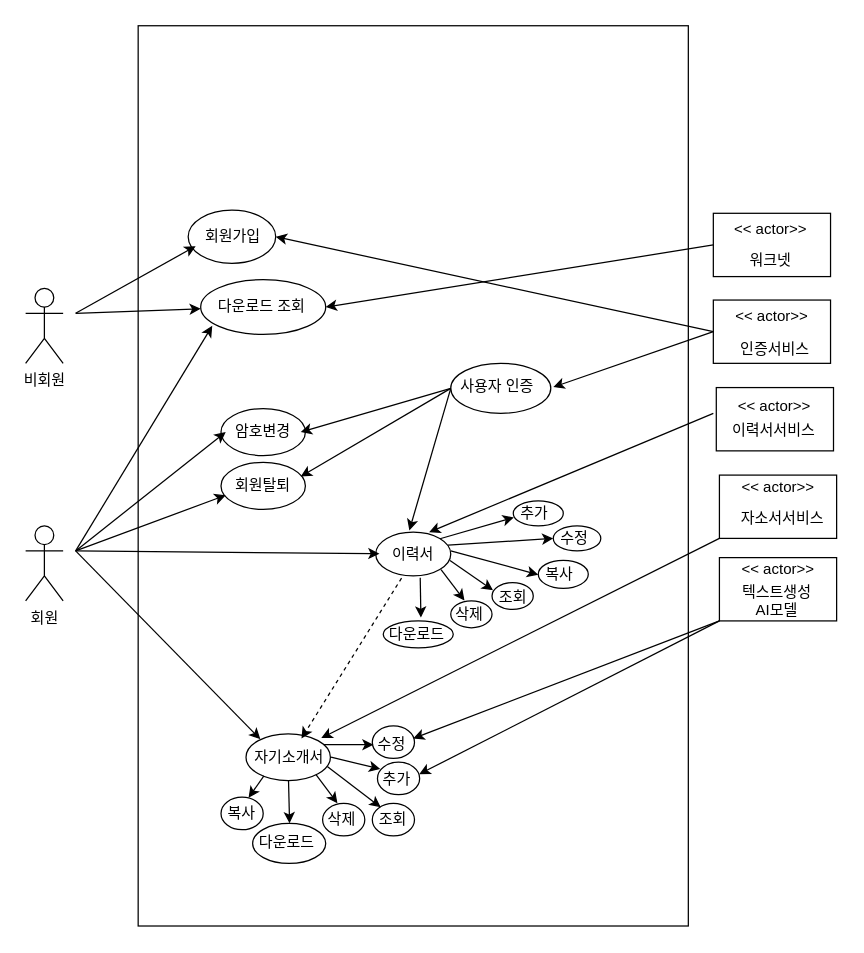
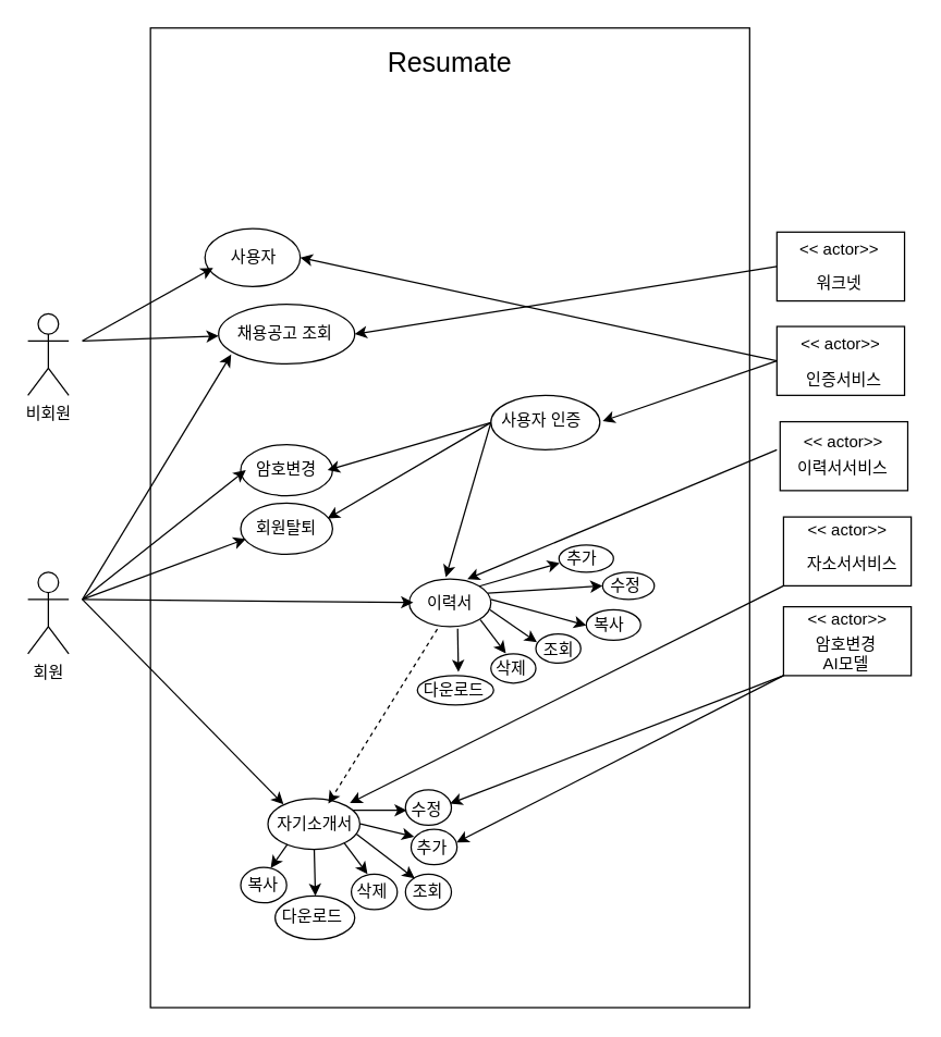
  <mxCell id="0" />
  <mxCell id="1" parent="0" />
  <mxCell id="2" value="" style="rounded=0;whiteSpace=wrap;html=1;" parent="1" vertex="1"><mxGeometry x="110" y="20" width="440" height="720" as="geometry" /></mxCell>
  <mxCell id="3" value="" style="ellipse;whiteSpace=wrap;html=1;" parent="1" vertex="1"><mxGeometry x="176.25" y="637" width="33.75" height="26" as="geometry" /></mxCell>
  <mxCell id="4" value="" style="ellipse;whiteSpace=wrap;html=1;" parent="1" vertex="1"><mxGeometry x="201.56" y="658" width="58.44" height="32" as="geometry" /></mxCell>
  <mxCell id="5" value="" style="ellipse;whiteSpace=wrap;html=1;" parent="1" vertex="1"><mxGeometry x="257.5" y="642" width="33.75" height="26" as="geometry" /></mxCell>
  <mxCell id="6" value="" style="ellipse;whiteSpace=wrap;html=1;" parent="1" vertex="1"><mxGeometry x="297.25" y="642" width="33.75" height="26" as="geometry" /></mxCell>
  <mxCell id="7" value="" style="ellipse;whiteSpace=wrap;html=1;" parent="1" vertex="1"><mxGeometry x="301.37" y="609" width="33.75" height="26" as="geometry" /></mxCell>
  <mxCell id="8" value="" style="ellipse;whiteSpace=wrap;html=1;" parent="1" vertex="1"><mxGeometry x="297.25" y="580" width="33.75" height="26" as="geometry" /></mxCell>
  <mxCell id="9" value="" style="ellipse;whiteSpace=wrap;html=1;" parent="1" vertex="1"><mxGeometry x="306" y="496" width="56" height="21.47" as="geometry" /></mxCell>
  <mxCell id="10" value="" style="ellipse;whiteSpace=wrap;html=1;" parent="1" vertex="1"><mxGeometry x="360" y="480" width="33" height="21.47" as="geometry" /></mxCell>
  <mxCell id="11" value="" style="ellipse;whiteSpace=wrap;html=1;" parent="1" vertex="1"><mxGeometry x="393" y="465.38" width="33" height="21.47" as="geometry" /></mxCell>
  <mxCell id="12" value="" style="ellipse;whiteSpace=wrap;html=1;" parent="1" vertex="1"><mxGeometry x="430" y="447.5" width="40" height="22.5" as="geometry" /></mxCell>
  <mxCell id="13" value="" style="ellipse;whiteSpace=wrap;html=1;" parent="1" vertex="1"><mxGeometry x="442" y="420" width="38" height="20" as="geometry" /></mxCell>
  <mxCell id="14" value="" style="ellipse;whiteSpace=wrap;html=1;" parent="1" vertex="1"><mxGeometry x="410" y="400" width="40" height="20" as="geometry" /></mxCell>
  <mxCell id="15" value="" style="rounded=0;whiteSpace=wrap;html=1;" parent="1" vertex="1"><mxGeometry x="574.87" y="445.38" width="93.74" height="50.62" as="geometry" /></mxCell>
  <mxCell id="16" value="" style="rounded=0;whiteSpace=wrap;html=1;" parent="1" vertex="1"><mxGeometry x="574.87" y="379.38" width="93.74" height="50.62" as="geometry" /></mxCell>
  <mxCell id="17" value="" style="rounded=0;whiteSpace=wrap;html=1;" parent="1" vertex="1"><mxGeometry x="572.37" y="309.38" width="93.74" height="50.62" as="geometry" /></mxCell>
  <mxCell id="18" value="" style="rounded=0;whiteSpace=wrap;html=1;" parent="1" vertex="1"><mxGeometry x="570" y="239.38" width="93.74" height="50.62" as="geometry" /></mxCell>
  <mxCell id="19" value="" style="rounded=0;whiteSpace=wrap;html=1;" parent="1" vertex="1"><mxGeometry x="570" y="170" width="93.74" height="50.62" as="geometry" /></mxCell>
  <mxCell id="20" value="" style="ellipse;whiteSpace=wrap;html=1;" parent="1" vertex="1"><mxGeometry x="360" y="290" width="80" height="40" as="geometry" /></mxCell>
  <mxCell id="21" value="" style="ellipse;whiteSpace=wrap;html=1;" parent="1" vertex="1"><mxGeometry x="196.25" y="586.25" width="67.5" height="37.5" as="geometry" /></mxCell>
  <mxCell id="22" value="" style="ellipse;whiteSpace=wrap;html=1;" parent="1" vertex="1"><mxGeometry x="300" y="425" width="60" height="35" as="geometry" /></mxCell>
  <mxCell id="23" value="" style="ellipse;whiteSpace=wrap;html=1;" parent="1" vertex="1"><mxGeometry x="176.25" y="369.25" width="67.5" height="37.5" as="geometry" /></mxCell>
  <mxCell id="24" value="" style="ellipse;whiteSpace=wrap;html=1;" parent="1" vertex="1"><mxGeometry x="176.25" y="326.25" width="67.5" height="37.5" as="geometry" /></mxCell>
  <mxCell id="25" value="" style="ellipse;whiteSpace=wrap;html=1;" parent="1" vertex="1"><mxGeometry x="160" y="223.13" width="100" height="43.75" as="geometry" /></mxCell>
  <mxCell id="26" value="" style="ellipse;whiteSpace=wrap;html=1;" parent="1" vertex="1"><mxGeometry x="150" y="167.5" width="70" height="42.5" as="geometry" /></mxCell>
  <mxCell id="27" value="회원" style="shape=umlActor;verticalLabelPosition=bottom;verticalAlign=top;html=1;outlineConnect=0;" parent="1" vertex="1"><mxGeometry x="20" y="420" width="30" height="60" as="geometry" /></mxCell>
  <mxCell id="28" value="비회원" style="shape=umlActor;verticalLabelPosition=bottom;verticalAlign=top;html=1;outlineConnect=0;" parent="1" vertex="1"><mxGeometry x="20" y="230" width="30" height="60" as="geometry" /></mxCell>
+ <mxCell id="29" value="&lt;font style=&quot;font-size: 20px;&quot;&gt;Resumate&lt;/font&gt;" style="text;html=1;strokeColor=none;fillColor=none;align=center;verticalAlign=middle;whiteSpace=wrap;rounded=0;" parent="1" vertex="1"><mxGeometry x="280" y="30" width="100" height="30" as="geometry" /></mxCell>
  <mxCell id="30" value="" style="endArrow=classic;html=1;rounded=0;entryX=0;entryY=0.75;entryDx=0;entryDy=0;" parent="1" target="31" edge="1"><mxGeometry width="50" height="50" relative="1" as="geometry"><mxPoint x="60" y="250" as="sourcePoint" /><mxPoint x="151" y="200" as="targetPoint" /></mxGeometry></mxCell>
- <mxCell id="31" value="회원가입" style="text;html=1;strokeColor=none;fillColor=none;align=center;verticalAlign=middle;whiteSpace=wrap;rounded=0;" parent="1" vertex="1"><mxGeometry x="156" y="173.75" width="60" height="30" as="geometry" /></mxCell>
- <mxCell id="32" value="다운로드 조회" style="text;html=1;strokeColor=none;fillColor=none;align=center;verticalAlign=middle;whiteSpace=wrap;rounded=0;" parent="1" vertex="1"><mxGeometry x="169.25" y="230" width="80" height="30" as="geometry" /></mxCell>
+ <mxCell id="31" value="사용자" style="text;html=1;strokeColor=none;fillColor=none;align=center;verticalAlign=middle;whiteSpace=wrap;rounded=0;" parent="1" vertex="1"><mxGeometry x="156" y="173.75" width="60" height="30" as="geometry" /></mxCell>
+ <mxCell id="32" value="채용공고 조회" style="text;html=1;strokeColor=none;fillColor=none;align=center;verticalAlign=middle;whiteSpace=wrap;rounded=0;" parent="1" vertex="1"><mxGeometry x="169.25" y="230" width="80" height="30" as="geometry" /></mxCell>
  <mxCell id="33" value="암호변경" style="text;html=1;strokeColor=none;fillColor=none;align=center;verticalAlign=middle;whiteSpace=wrap;rounded=0;" parent="1" vertex="1"><mxGeometry x="180" y="330" width="60" height="30" as="geometry" /></mxCell>
  <mxCell id="34" value="회원탈퇴" style="text;html=1;strokeColor=none;fillColor=none;align=center;verticalAlign=middle;whiteSpace=wrap;rounded=0;" parent="1" vertex="1"><mxGeometry x="180" y="373" width="60" height="30" as="geometry" /></mxCell>
  <mxCell id="35" value="" style="endArrow=classic;html=1;rounded=0;" parent="1" target="25" edge="1"><mxGeometry width="50" height="50" relative="1" as="geometry"><mxPoint x="60" y="250" as="sourcePoint" /><mxPoint x="110" y="250" as="targetPoint" /></mxGeometry></mxCell>
  <mxCell id="36" value="" style="endArrow=classic;html=1;rounded=0;entryX=0;entryY=1;entryDx=0;entryDy=0;" parent="1" target="32" edge="1"><mxGeometry width="50" height="50" relative="1" as="geometry"><mxPoint x="60" y="440" as="sourcePoint" /><mxPoint x="153.6" y="260" as="targetPoint" /></mxGeometry></mxCell>
  <mxCell id="37" value="" style="endArrow=classic;html=1;rounded=0;entryX=0;entryY=0.5;entryDx=0;entryDy=0;" parent="1" target="33" edge="1"><mxGeometry width="50" height="50" relative="1" as="geometry"><mxPoint x="60" y="440" as="sourcePoint" /><mxPoint x="120" y="390" as="targetPoint" /></mxGeometry></mxCell>
  <mxCell id="38" value="" style="endArrow=classic;html=1;rounded=0;entryX=0;entryY=0.75;entryDx=0;entryDy=0;" parent="1" target="34" edge="1"><mxGeometry width="50" height="50" relative="1" as="geometry"><mxPoint x="60" y="440" as="sourcePoint" /><mxPoint x="180" y="390" as="targetPoint" /></mxGeometry></mxCell>
  <mxCell id="39" value="" style="endArrow=classic;html=1;rounded=0;" parent="1" target="40" edge="1"><mxGeometry width="50" height="50" relative="1" as="geometry"><mxPoint x="60" y="440" as="sourcePoint" /><mxPoint x="270" y="350" as="targetPoint" /></mxGeometry></mxCell>
  <mxCell id="40" value="이력서" style="text;html=1;strokeColor=none;fillColor=none;align=center;verticalAlign=middle;whiteSpace=wrap;rounded=0;" parent="1" vertex="1"><mxGeometry x="303" y="430" width="54" height="25" as="geometry" /></mxCell>
  <mxCell id="41" value="" style="endArrow=classic;html=1;rounded=0;entryX=0.164;entryY=0.022;entryDx=0;entryDy=0;entryPerimeter=0;" parent="1" target="42" edge="1"><mxGeometry width="50" height="50" relative="1" as="geometry"><mxPoint x="60" y="440" as="sourcePoint" /><mxPoint x="110" y="475" as="targetPoint" /></mxGeometry></mxCell>
  <mxCell id="42" value="자기소개서" style="text;html=1;strokeColor=none;fillColor=none;align=center;verticalAlign=middle;whiteSpace=wrap;rounded=0;" parent="1" vertex="1"><mxGeometry x="196.25" y="590" width="70" height="30" as="geometry" /></mxCell>
  <mxCell id="43" value="" style="endArrow=classic;html=1;rounded=0;exitX=0.896;exitY=0.011;exitDx=0;exitDy=0;exitPerimeter=0;entryX=0.013;entryY=0.66;entryDx=0;entryDy=0;entryPerimeter=0;" parent="1" source="40" target="44" edge="1"><mxGeometry width="50" height="50" relative="1" as="geometry"><mxPoint x="340" y="430" as="sourcePoint" /><mxPoint x="360" y="410" as="targetPoint" /></mxGeometry></mxCell>
  <mxCell id="44" value="추가" style="text;strokeColor=none;fillColor=none;align=left;verticalAlign=middle;spacingLeft=4;spacingRight=4;overflow=hidden;points=[[0,0.5],[1,0.5]];portConstraint=eastwest;rotatable=0;whiteSpace=wrap;html=1;" parent="1" vertex="1"><mxGeometry x="410" y="400" width="40" height="20" as="geometry" /></mxCell>
  <mxCell id="45" value="" style="endArrow=classic;html=1;rounded=0;entryX=0;entryY=0.5;entryDx=0;entryDy=0;exitX=0.964;exitY=0.299;exitDx=0;exitDy=0;exitPerimeter=0;" parent="1" source="22" target="46" edge="1"><mxGeometry width="50" height="50" relative="1" as="geometry"><mxPoint x="358" y="434" as="sourcePoint" /><mxPoint x="410" y="380" as="targetPoint" /></mxGeometry></mxCell>
  <mxCell id="46" value="수정" style="text;strokeColor=none;fillColor=none;align=left;verticalAlign=middle;spacingLeft=4;spacingRight=4;overflow=hidden;points=[[0,0.5],[1,0.5]];portConstraint=eastwest;rotatable=0;whiteSpace=wrap;html=1;" parent="1" vertex="1"><mxGeometry x="442" y="420" width="38" height="20" as="geometry" /></mxCell>
  <mxCell id="47" value="" style="endArrow=classic;html=1;rounded=0;entryX=0;entryY=0.5;entryDx=0;entryDy=0;" parent="1" target="48" edge="1"><mxGeometry width="50" height="50" relative="1" as="geometry"><mxPoint x="360" y="440" as="sourcePoint" /><mxPoint x="425" y="395" as="targetPoint" /></mxGeometry></mxCell>
  <mxCell id="48" value="복사" style="text;strokeColor=none;fillColor=none;align=left;verticalAlign=middle;spacingLeft=4;spacingRight=4;overflow=hidden;points=[[0,0.5],[1,0.5]];portConstraint=eastwest;rotatable=0;whiteSpace=wrap;html=1;" parent="1" vertex="1"><mxGeometry x="430" y="448" width="40" height="22" as="geometry" /></mxCell>
  <mxCell id="49" value="" style="endArrow=classic;html=1;rounded=0;exitX=0.99;exitY=0.646;exitDx=0;exitDy=0;exitPerimeter=0;entryX=-0.061;entryY=0.232;entryDx=0;entryDy=0;entryPerimeter=0;" parent="1" source="22" target="50" edge="1"><mxGeometry width="50" height="50" relative="1" as="geometry"><mxPoint x="363.88" y="445.66" as="sourcePoint" /><mxPoint x="390" y="460" as="targetPoint" /></mxGeometry></mxCell>
  <mxCell id="50" value="조회" style="text;html=1;strokeColor=none;fillColor=none;align=center;verticalAlign=middle;whiteSpace=wrap;rounded=0;" parent="1" vertex="1"><mxGeometry x="395.5" y="466.85" width="28" height="20" as="geometry" /></mxCell>
  <mxCell id="51" value="" style="endArrow=classic;html=1;rounded=0;exitX=0.912;exitY=1.001;exitDx=0;exitDy=0;exitPerimeter=0;entryX=0.371;entryY=0.133;entryDx=0;entryDy=0;entryPerimeter=0;" parent="1" source="40" target="52" edge="1"><mxGeometry width="50" height="50" relative="1" as="geometry"><mxPoint x="270" y="470" as="sourcePoint" /><mxPoint x="320" y="420" as="targetPoint" /></mxGeometry></mxCell>
  <mxCell id="52" value="삭제" style="text;strokeColor=none;fillColor=none;align=left;verticalAlign=middle;spacingLeft=4;spacingRight=4;overflow=hidden;points=[[0,0.5],[1,0.5]];portConstraint=eastwest;rotatable=0;whiteSpace=wrap;html=1;" parent="1" vertex="1"><mxGeometry x="358" y="475.73" width="35" height="30" as="geometry" /></mxCell>
  <mxCell id="53" value="" style="endArrow=classic;html=1;rounded=0;exitX=0.593;exitY=1.044;exitDx=0;exitDy=0;exitPerimeter=0;entryX=0.479;entryY=0.049;entryDx=0;entryDy=0;entryPerimeter=0;" parent="1" source="22" target="54" edge="1"><mxGeometry width="50" height="50" relative="1" as="geometry"><mxPoint x="342.09" y="458.825" as="sourcePoint" /><mxPoint x="348" y="479" as="targetPoint" /></mxGeometry></mxCell>
  <mxCell id="54" value="다운로드" style="text;strokeColor=none;fillColor=none;align=left;verticalAlign=middle;spacingLeft=4;spacingRight=4;overflow=hidden;points=[[0,0.5],[1,0.5]];portConstraint=eastwest;rotatable=0;whiteSpace=wrap;html=1;" parent="1" vertex="1"><mxGeometry x="305" y="491.85" width="65" height="30.38" as="geometry" /></mxCell>
  <mxCell id="55" value="" style="endArrow=classic;html=1;rounded=0;exitX=0.344;exitY=1.051;exitDx=0;exitDy=0;dashed=1;exitPerimeter=0;" parent="1" source="22" target="42" edge="1"><mxGeometry width="50" height="50" relative="1" as="geometry"><mxPoint x="270" y="470" as="sourcePoint" /><mxPoint x="320" y="420" as="targetPoint" /></mxGeometry></mxCell>
  <mxCell id="56" value="" style="endArrow=classic;html=1;rounded=0;entryX=0.551;entryY=0.08;entryDx=0;entryDy=0;entryPerimeter=0;" parent="1" target="57" edge="1"><mxGeometry width="50" height="50" relative="1" as="geometry"><mxPoint x="210.583" y="620" as="sourcePoint" /><mxPoint x="198.917" y="635" as="targetPoint" /></mxGeometry></mxCell>
  <mxCell id="57" value="복사" style="text;strokeColor=none;fillColor=none;align=left;verticalAlign=middle;spacingLeft=4;spacingRight=4;overflow=hidden;points=[[0,0.5],[1,0.5]];portConstraint=eastwest;rotatable=0;whiteSpace=wrap;html=1;" parent="1" vertex="1"><mxGeometry x="176.25" y="635" width="40" height="30" as="geometry" /></mxCell>
  <mxCell id="58" value="" style="endArrow=classic;html=1;rounded=0;exitX=0.857;exitY=0.167;exitDx=0;exitDy=0;exitPerimeter=0;" parent="1" edge="1"><mxGeometry width="50" height="50" relative="1" as="geometry"><mxPoint x="258.24" y="595.01" as="sourcePoint" /><mxPoint x="298.25" y="595.003" as="targetPoint" /></mxGeometry></mxCell>
  <mxCell id="59" value="수정" style="text;strokeColor=none;fillColor=none;align=left;verticalAlign=middle;spacingLeft=4;spacingRight=4;overflow=hidden;points=[[0,0.5],[1,0.5]];portConstraint=eastwest;rotatable=0;whiteSpace=wrap;html=1;" parent="1" vertex="1"><mxGeometry x="296.25" y="580" width="40" height="30" as="geometry" /></mxCell>
  <mxCell id="60" value="" style="endArrow=classic;html=1;rounded=0;entryX=0.15;entryY=0.267;entryDx=0;entryDy=0;entryPerimeter=0;exitX=1;exitY=0.5;exitDx=0;exitDy=0;" parent="1" edge="1"><mxGeometry width="50" height="50" relative="1" as="geometry"><mxPoint x="264.25" y="605" as="sourcePoint" /><mxPoint x="303.65" y="614.476" as="targetPoint" /></mxGeometry></mxCell>
  <mxCell id="61" value="추가" style="text;strokeColor=none;fillColor=none;align=left;verticalAlign=middle;spacingLeft=4;spacingRight=4;overflow=hidden;points=[[0,0.5],[1,0.5]];portConstraint=eastwest;rotatable=0;whiteSpace=wrap;html=1;" parent="1" vertex="1"><mxGeometry x="300.25" y="609" width="36" height="28" as="geometry" /></mxCell>
  <mxCell id="62" value="" style="endArrow=classic;html=1;rounded=0;exitX=1;exitY=0.75;exitDx=0;exitDy=0;entryX=0.25;entryY=0;entryDx=0;entryDy=0;" parent="1" target="63" edge="1"><mxGeometry width="50" height="50" relative="1" as="geometry"><mxPoint x="261.25" y="612.5" as="sourcePoint" /><mxPoint x="300" y="640" as="targetPoint" /></mxGeometry></mxCell>
  <mxCell id="63" value="조회" style="text;html=1;strokeColor=none;fillColor=none;align=center;verticalAlign=middle;whiteSpace=wrap;rounded=0;" parent="1" vertex="1"><mxGeometry x="294" y="645" width="40" height="20" as="geometry" /></mxCell>
  <mxCell id="64" value="" style="endArrow=classic;html=1;rounded=0;entryX=0.376;entryY=0.064;entryDx=0;entryDy=0;entryPerimeter=0;" parent="1" target="65" edge="1"><mxGeometry width="50" height="50" relative="1" as="geometry"><mxPoint x="252.25" y="619" as="sourcePoint" /><mxPoint x="265.263" y="642" as="targetPoint" /></mxGeometry></mxCell>
  <mxCell id="65" value="삭제" style="text;strokeColor=none;fillColor=none;align=left;verticalAlign=middle;spacingLeft=4;spacingRight=4;overflow=hidden;points=[[0,0.5],[1,0.5]];portConstraint=eastwest;rotatable=0;whiteSpace=wrap;html=1;" parent="1" vertex="1"><mxGeometry x="256.25" y="640" width="35" height="30" as="geometry" /></mxCell>
  <mxCell id="66" value="" style="endArrow=classic;html=1;rounded=0;entryX=0.508;entryY=-0.005;entryDx=0;entryDy=0;entryPerimeter=0;exitX=0.5;exitY=1;exitDx=0;exitDy=0;" parent="1" target="67" edge="1"><mxGeometry width="50" height="50" relative="1" as="geometry"><mxPoint x="230.25" y="624" as="sourcePoint" /><mxPoint x="231.385" y="651.49" as="targetPoint" /></mxGeometry></mxCell>
  <mxCell id="67" value="다운로드" style="text;strokeColor=none;fillColor=none;align=left;verticalAlign=middle;spacingLeft=4;spacingRight=4;overflow=hidden;points=[[0,0.5],[1,0.5]];portConstraint=eastwest;rotatable=0;whiteSpace=wrap;html=1;" parent="1" vertex="1"><mxGeometry x="201.25" y="658" width="58.75" height="30" as="geometry" /></mxCell>
  <mxCell id="68" value="사용자 인증" style="text;strokeColor=none;fillColor=none;align=left;verticalAlign=middle;spacingLeft=4;spacingRight=4;overflow=hidden;points=[[0,0.5],[1,0.5]];portConstraint=eastwest;rotatable=0;whiteSpace=wrap;html=1;" parent="1" vertex="1"><mxGeometry x="362" y="294" width="80" height="30" as="geometry" /></mxCell>
  <mxCell id="69" value="" style="endArrow=classic;html=1;rounded=0;entryX=1;entryY=0.5;entryDx=0;entryDy=0;" parent="1" target="33" edge="1"><mxGeometry width="50" height="50" relative="1" as="geometry"><mxPoint x="360" y="310" as="sourcePoint" /><mxPoint x="430" y="370" as="targetPoint" /></mxGeometry></mxCell>
  <mxCell id="70" value="" style="endArrow=classic;html=1;rounded=0;exitX=0;exitY=0.5;exitDx=0;exitDy=0;entryX=1;entryY=0.25;entryDx=0;entryDy=0;" parent="1" source="20" target="34" edge="1"><mxGeometry width="50" height="50" relative="1" as="geometry"><mxPoint x="350" y="380" as="sourcePoint" /><mxPoint x="400" y="330" as="targetPoint" /></mxGeometry></mxCell>
  <mxCell id="71" value="" style="endArrow=classic;html=1;rounded=0;entryX=0.448;entryY=-0.04;entryDx=0;entryDy=0;entryPerimeter=0;" parent="1" target="22" edge="1"><mxGeometry width="50" height="50" relative="1" as="geometry"><mxPoint x="360" y="310" as="sourcePoint" /><mxPoint x="330" y="420" as="targetPoint" /></mxGeometry></mxCell>
  <mxCell id="72" value="&amp;lt;&amp;lt; actor&amp;gt;&amp;gt;" style="text;html=1;align=center;verticalAlign=middle;whiteSpace=wrap;rounded=0;" parent="1" vertex="1"><mxGeometry x="581.24" y="167.5" width="70" height="30" as="geometry" /></mxCell>
  <mxCell id="73" value="워크넷" style="text;html=1;align=center;verticalAlign=middle;whiteSpace=wrap;rounded=0;" parent="1" vertex="1"><mxGeometry x="586.24" y="193.13" width="60" height="30" as="geometry" /></mxCell>
  <mxCell id="74" value="&amp;lt;&amp;lt; actor&amp;gt;&amp;gt;" style="text;html=1;strokeColor=none;fillColor=none;align=center;verticalAlign=middle;whiteSpace=wrap;rounded=0;" parent="1" vertex="1"><mxGeometry x="581.74" y="238.37" width="70" height="30" as="geometry" /></mxCell>
  <mxCell id="75" value="인증서비스" style="text;html=1;strokeColor=none;fillColor=none;align=center;verticalAlign=middle;whiteSpace=wrap;rounded=0;" parent="1" vertex="1"><mxGeometry x="586.74" y="264" width="65" height="30" as="geometry" /></mxCell>
  <mxCell id="76" value="&amp;lt;&amp;lt; actor&amp;gt;&amp;gt;" style="text;html=1;strokeColor=none;fillColor=none;align=center;verticalAlign=middle;whiteSpace=wrap;rounded=0;" parent="1" vertex="1"><mxGeometry x="584.24" y="309.69" width="70" height="30" as="geometry" /></mxCell>
  <mxCell id="77" value="이력서서비스" style="text;html=1;strokeColor=none;fillColor=none;align=center;verticalAlign=middle;whiteSpace=wrap;rounded=0;" parent="1" vertex="1"><mxGeometry x="577.24" y="329.32" width="82.5" height="30" as="geometry" /></mxCell>
  <mxCell id="78" value="&amp;lt;&amp;lt; actor&amp;gt;&amp;gt;" style="text;html=1;strokeColor=none;fillColor=none;align=center;verticalAlign=middle;whiteSpace=wrap;rounded=0;" parent="1" vertex="1"><mxGeometry x="586.74" y="374.38" width="70" height="30" as="geometry" /></mxCell>
  <mxCell id="79" value="자소서서비스" style="text;html=1;strokeColor=none;fillColor=none;align=center;verticalAlign=middle;whiteSpace=wrap;rounded=0;" parent="1" vertex="1"><mxGeometry x="583.74" y="399.38" width="82.5" height="30" as="geometry" /></mxCell>
  <mxCell id="80" value="&amp;lt;&amp;lt; actor&amp;gt;&amp;gt;" style="text;html=1;strokeColor=none;fillColor=none;align=center;verticalAlign=middle;whiteSpace=wrap;rounded=0;" parent="1" vertex="1"><mxGeometry x="587.49" y="440.38" width="70" height="30" as="geometry" /></mxCell>
- <mxCell id="81" value="텍스트생성&lt;br&gt;AI모델" style="text;html=1;strokeColor=none;fillColor=none;align=center;verticalAlign=middle;whiteSpace=wrap;rounded=0;" parent="1" vertex="1"><mxGeometry x="581.99" y="465.38" width="77.5" height="30" as="geometry" /></mxCell>
+ <mxCell id="81" value="암호변경&lt;br&gt;AI모델" style="text;html=1;strokeColor=none;fillColor=none;align=center;verticalAlign=middle;whiteSpace=wrap;rounded=0;" parent="1" vertex="1"><mxGeometry x="581.99" y="465.38" width="77.5" height="30" as="geometry" /></mxCell>
  <mxCell id="82" value="" style="endArrow=classic;html=1;rounded=0;exitX=0;exitY=0.5;exitDx=0;exitDy=0;entryX=1;entryY=0.5;entryDx=0;entryDy=0;" parent="1" source="18" target="68" edge="1"><mxGeometry width="50" height="50" relative="1" as="geometry"><mxPoint x="240" y="410" as="sourcePoint" /><mxPoint x="290" y="360" as="targetPoint" /></mxGeometry></mxCell>
  <mxCell id="83" value="" style="endArrow=classic;html=1;rounded=0;entryX=1;entryY=0.5;entryDx=0;entryDy=0;exitX=0;exitY=0.5;exitDx=0;exitDy=0;" parent="1" source="18" target="26" edge="1"><mxGeometry width="50" height="50" relative="1" as="geometry"><mxPoint x="240" y="410" as="sourcePoint" /><mxPoint x="290" y="360" as="targetPoint" /></mxGeometry></mxCell>
  <mxCell id="84" value="" style="endArrow=classic;html=1;rounded=0;entryX=1;entryY=0.5;entryDx=0;entryDy=0;exitX=0;exitY=0.5;exitDx=0;exitDy=0;" parent="1" source="19" target="25" edge="1"><mxGeometry width="50" height="50" relative="1" as="geometry"><mxPoint x="240" y="410" as="sourcePoint" /><mxPoint x="290" y="360" as="targetPoint" /></mxGeometry></mxCell>
  <mxCell id="85" value="" style="endArrow=classic;html=1;rounded=0;entryX=0.712;entryY=0.001;entryDx=0;entryDy=0;entryPerimeter=0;" parent="1" target="22" edge="1"><mxGeometry width="50" height="50" relative="1" as="geometry"><mxPoint x="570" y="330" as="sourcePoint" /><mxPoint x="340" y="420" as="targetPoint" /></mxGeometry></mxCell>
  <mxCell id="86" value="" style="endArrow=classic;html=1;rounded=0;entryX=0.86;entryY=-0.011;entryDx=0;entryDy=0;entryPerimeter=0;exitX=0;exitY=1;exitDx=0;exitDy=0;" parent="1" source="16" target="42" edge="1"><mxGeometry width="50" height="50" relative="1" as="geometry"><mxPoint x="380" y="370" as="sourcePoint" /><mxPoint x="430" y="320" as="targetPoint" /></mxGeometry></mxCell>
  <mxCell id="87" value="" style="endArrow=classic;html=1;rounded=0;entryX=0.959;entryY=0.342;entryDx=0;entryDy=0;exitX=0;exitY=1;exitDx=0;exitDy=0;entryPerimeter=0;" parent="1" source="15" target="61" edge="1"><mxGeometry width="50" height="50" relative="1" as="geometry"><mxPoint x="440" y="590" as="sourcePoint" /><mxPoint x="490" y="540" as="targetPoint" /></mxGeometry></mxCell>
  <mxCell id="88" value="" style="endArrow=classic;html=1;rounded=0;exitX=0;exitY=1;exitDx=0;exitDy=0;" parent="1" source="15" edge="1"><mxGeometry width="50" height="50" relative="1" as="geometry"><mxPoint x="350" y="510" as="sourcePoint" /><mxPoint x="330" y="590" as="targetPoint" /></mxGeometry></mxCell>
